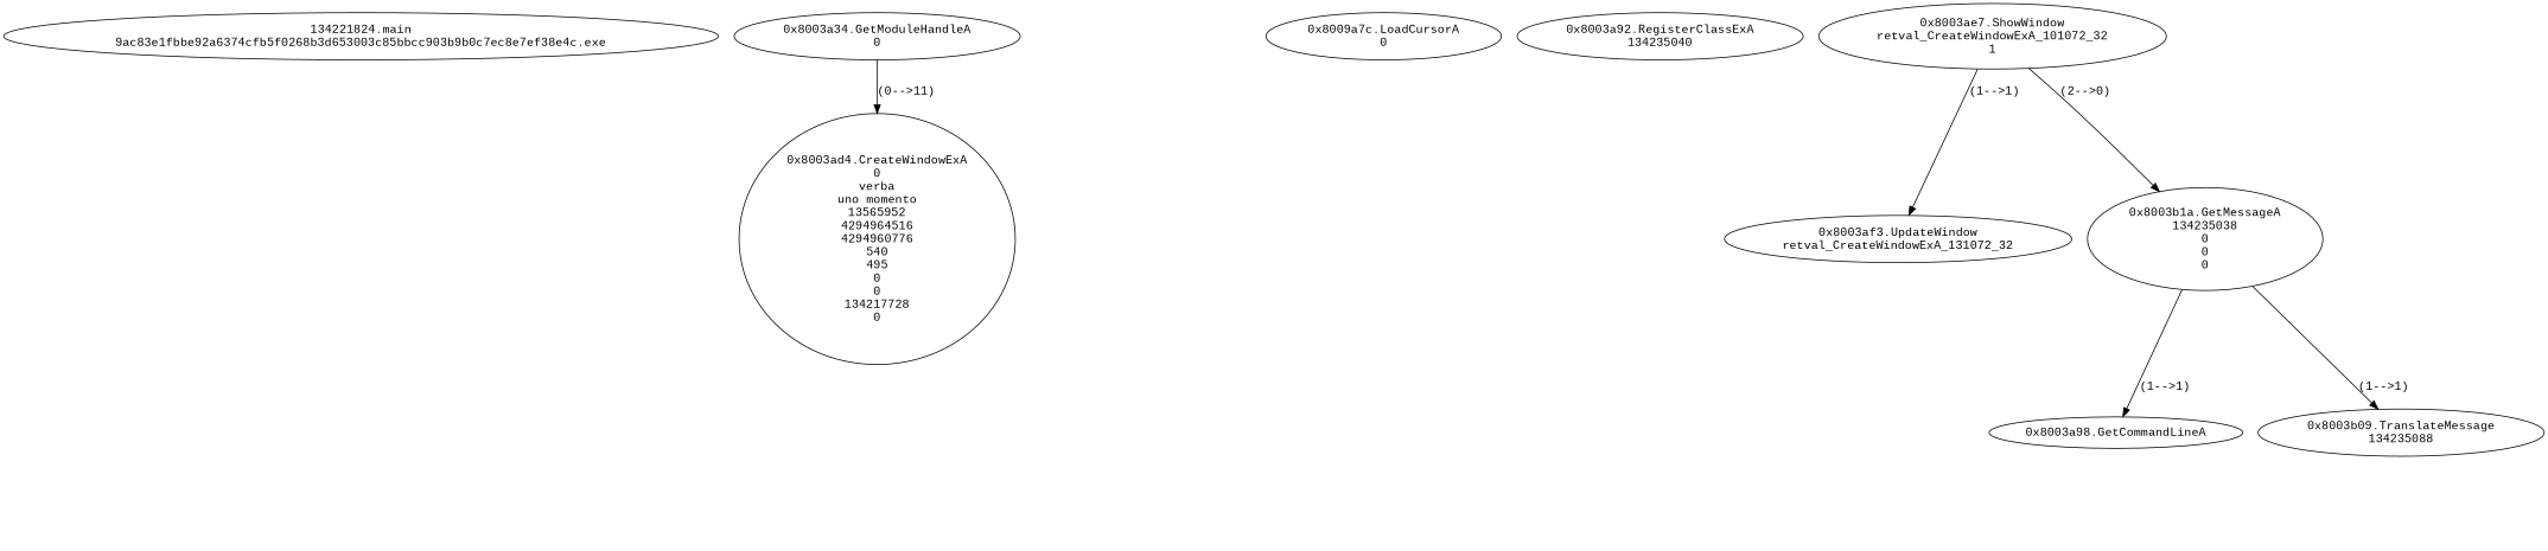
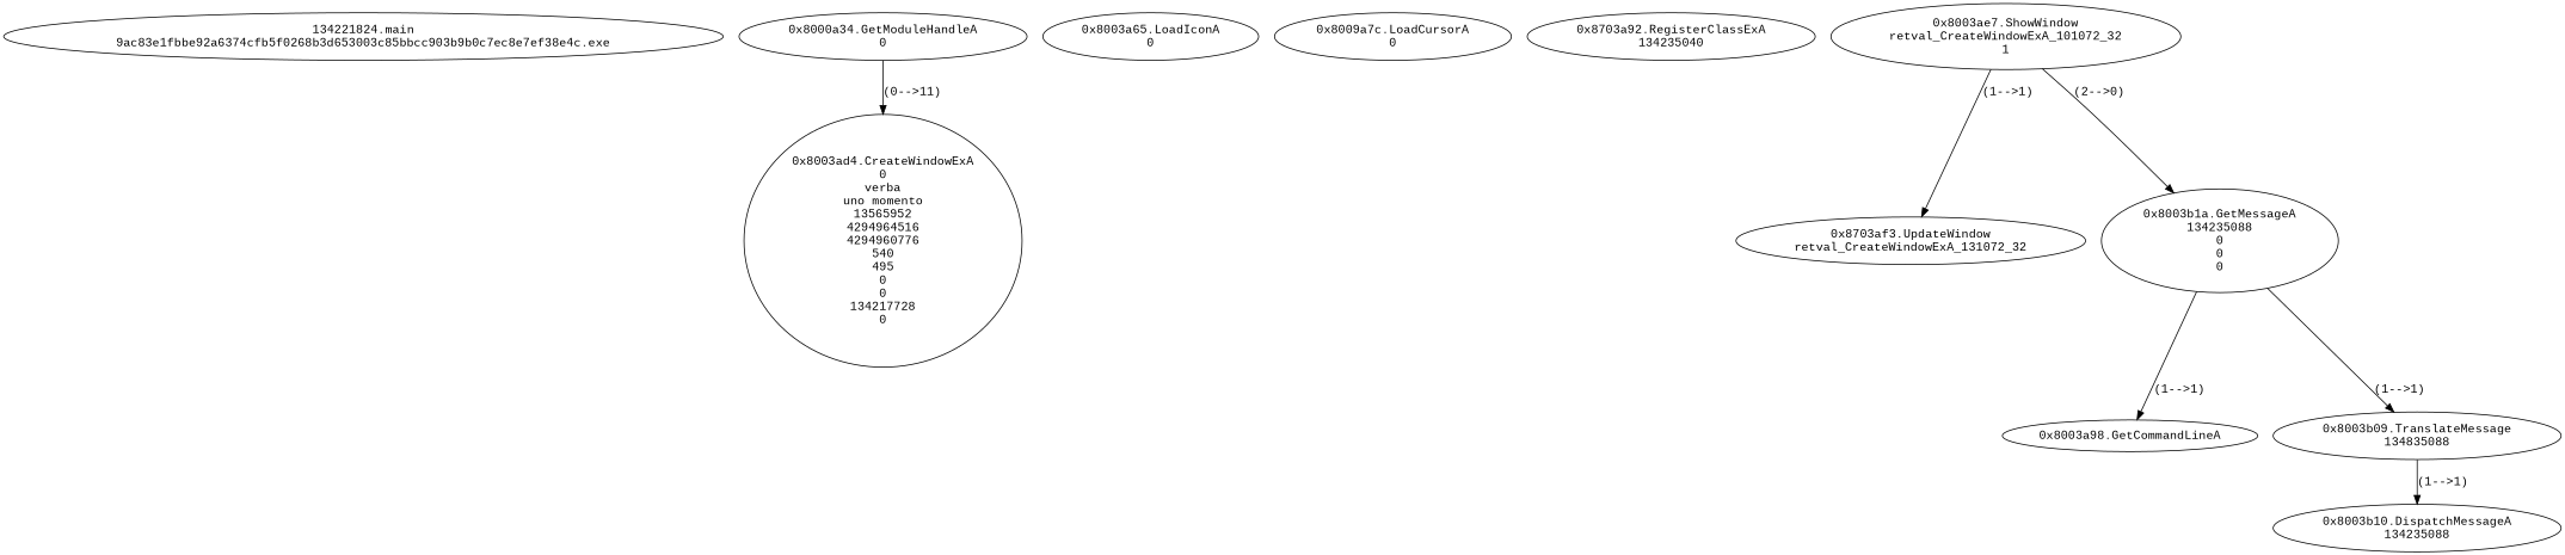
  digraph {
    fontname="Liberation Mono"
    node [fontname="Liberation Mono"]
    edge [fontname="Liberation Mono"]
    n1 [label="134221824.main\n9ac83e1fbbe92a6374cfb5f0268b3d653003c85bbcc903b9b0c7ec8e7ef38e4c.exe"]
-   n2 [label="0x8003a34.GetModuleHandleA\n0"]
+   n2 [label="0x8000a34.GetModuleHandleA\n0"]
    n3 [label="0x8003ad4.CreateWindowExA\n0\nverba\nuno momento\n13565952\n4294964516\n4294960776\n540\n495\n0\n0\n134217728\n0"]
+   n4 [label="0x8003a65.LoadIconA\n0\n"]
    n5 [label="0x8009a7c.LoadCursorA\n0\n"]
-   n6 [label="0x8003a92.RegisterClassExA\n134235040"]
+   n6 [label="0x8703a92.RegisterClassExA\n134235040"]
    n7 [label="0x8003a98.GetCommandLineA\n"]
    n8 [label="0x8003ae7.ShowWindow\nretval_CreateWindowExA_101072_32\n1"]
-   n9 [label="0x8003af3.UpdateWindow\nretval_CreateWindowExA_131072_32"]
-   n10 [label="0x8003b1a.GetMessageA\n134235038\n0\n0\n0"]
-   n11 [label="0x8003b09.TranslateMessage\n134235088"]
+   n9 [label="0x8703af3.UpdateWindow\nretval_CreateWindowExA_131072_32"]
+   n10 [label="0x8003b1a.GetMessageA\n134235088\n0\n0\n0"]
+   n11 [label="0x8003b09.TranslateMessage\n134835088"]
+   n12 [label="0x8003b10.DispatchMessageA\n134235088"]
    n2 -> n3 [label="(0-->11)"]
    n8 -> n9 [label="(1-->1)"]
    n8 -> n10 [label="(2-->0)"]
    n10 -> n7 [label="(1-->1)"]
    n10 -> n11 [label="(1-->1)"]
+   n11 -> n12 [label="(1-->1)"]
  }
